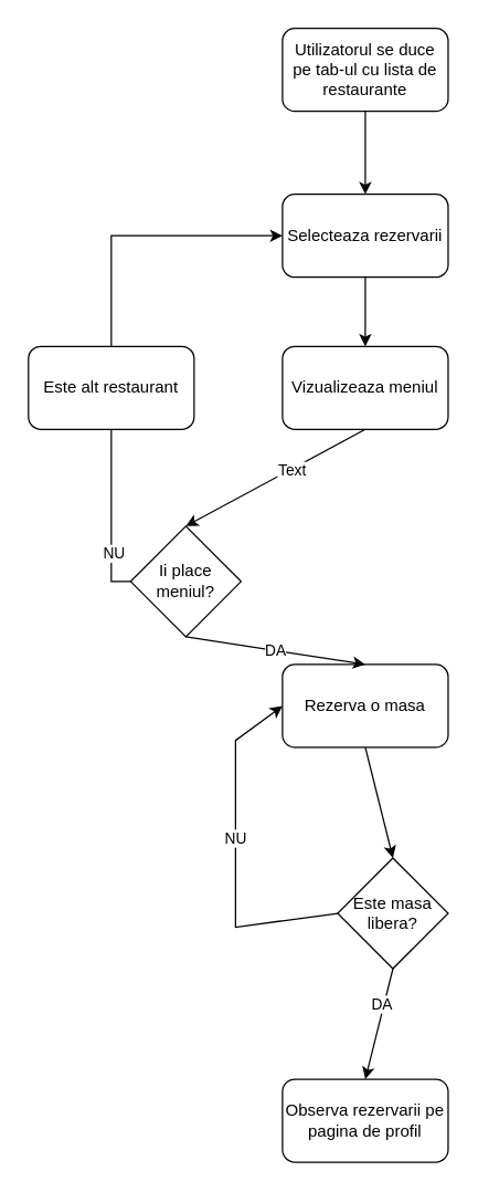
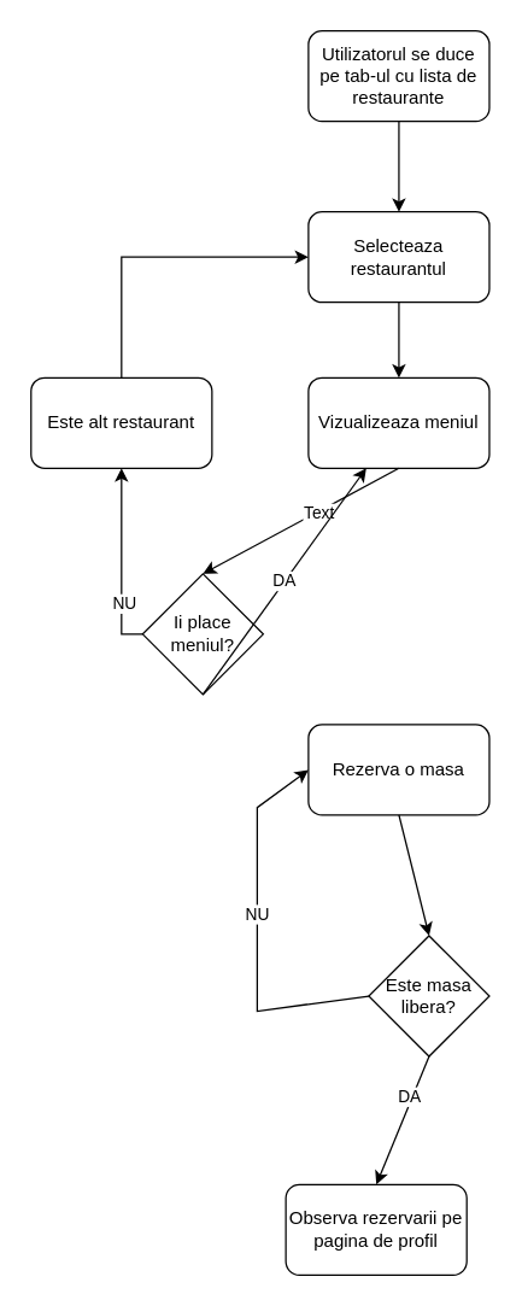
  <mxCell id="0" />
  <mxCell id="1" parent="0" />
  <mxCell id="2" value="Utilizatorul se duce pe tab-ul cu lista de restaurante" style="rounded=1;whiteSpace=wrap;html=1;" vertex="1" parent="1"><mxGeometry x="204" y="20" width="120" height="60" as="geometry" /></mxCell>
- <mxCell id="3" value="Selecteaza rezervarii" style="rounded=1;whiteSpace=wrap;html=1;" vertex="1" parent="1"><mxGeometry x="204" y="140" width="120" height="60" as="geometry" /></mxCell>
+ <mxCell id="3" value="Selecteaza restaurantul" style="rounded=1;whiteSpace=wrap;html=1;" vertex="1" parent="1"><mxGeometry x="204" y="140" width="120" height="60" as="geometry" /></mxCell>
  <mxCell id="4" value="Ii place meniul?" style="rhombus;whiteSpace=wrap;html=1;" vertex="1" parent="1"><mxGeometry x="94" y="380" width="80" height="80" as="geometry" /></mxCell>
  <mxCell id="5" value="Vizualizeaza meniul" style="rounded=1;whiteSpace=wrap;html=1;" vertex="1" parent="1"><mxGeometry x="204" y="250" width="120" height="60" as="geometry" /></mxCell>
  <mxCell id="6" value="Este masa libera?" style="rhombus;whiteSpace=wrap;html=1;" vertex="1" parent="1"><mxGeometry x="244" y="620" width="80" height="80" as="geometry" /></mxCell>
  <mxCell id="7" value="Rezerva o masa" style="rounded=1;whiteSpace=wrap;html=1;" vertex="1" parent="1"><mxGeometry x="204" y="480" width="120" height="60" as="geometry" /></mxCell>
- <mxCell id="8" value="Observa rezervarii pe pagina de profil" style="rounded=1;whiteSpace=wrap;html=1;" vertex="1" parent="1"><mxGeometry x="204" y="780" width="120" height="60" as="geometry" /></mxCell>
+ <mxCell id="8" value="Observa rezervarii pe pagina de profil" style="rounded=1;whiteSpace=wrap;html=1;" vertex="1" parent="1"><mxGeometry x="189" y="785" width="120" height="60" as="geometry" /></mxCell>
  <mxCell id="9" value="" style="endArrow=classic;html=1;rounded=0;exitX=0.5;exitY=1;exitDx=0;exitDy=0;entryX=0.5;entryY=0;entryDx=0;entryDy=0;" edge="1" parent="1" source="2" target="3"><mxGeometry width="50" height="50" relative="1" as="geometry"><mxPoint x="280" y="220" as="sourcePoint" /><mxPoint x="290" y="440" as="targetPoint" /></mxGeometry></mxCell>
  <mxCell id="10" value="" style="endArrow=classic;html=1;rounded=0;entryX=0.5;entryY=0;entryDx=0;entryDy=0;" edge="1" parent="1" target="5"><mxGeometry width="50" height="50" relative="1" as="geometry"><mxPoint x="264" y="200" as="sourcePoint" /><mxPoint x="274" y="150" as="targetPoint" /></mxGeometry></mxCell>
  <mxCell id="11" value="" style="endArrow=classic;html=1;rounded=0;entryX=0.5;entryY=0;entryDx=0;entryDy=0;" edge="1" parent="1" target="4"><mxGeometry width="50" height="50" relative="1" as="geometry"><mxPoint x="264" y="310" as="sourcePoint" /><mxPoint x="274" y="260" as="targetPoint" /></mxGeometry></mxCell>
  <mxCell id="12" value="Text" style="edgeLabel;html=1;align=center;verticalAlign=middle;resizable=0;points=[];" vertex="1" connectable="0" parent="11"><mxGeometry x="-0.171" y="1" relative="1" as="geometry"><mxPoint as="offset" /></mxGeometry></mxCell>
- <mxCell id="13" value="DA" style="endArrow=classic;html=1;rounded=0;entryX=0.5;entryY=0;entryDx=0;entryDy=0;exitX=0.5;exitY=1;exitDx=0;exitDy=0;" edge="1" parent="1" source="4" target="7"><mxGeometry width="50" height="50" relative="1" as="geometry"><mxPoint x="274" y="320" as="sourcePoint" /><mxPoint x="274" y="390" as="targetPoint" /></mxGeometry></mxCell>
+ <mxCell id="13" value="DA" style="endArrow=classic;html=1;rounded=0;exitX=0.5;exitY=1;exitDx=0;exitDy=0;" edge="1" parent="1" source="4" target="5"><mxGeometry width="50" height="50" relative="1" as="geometry"><mxPoint x="274" y="320" as="sourcePoint" /><mxPoint x="274" y="390" as="targetPoint" /></mxGeometry></mxCell>
  <mxCell id="14" value="" style="endArrow=classic;html=1;rounded=0;entryX=0.5;entryY=0;entryDx=0;entryDy=0;exitX=0.5;exitY=1;exitDx=0;exitDy=0;" edge="1" parent="1" source="7" target="6"><mxGeometry width="50" height="50" relative="1" as="geometry"><mxPoint x="270" y="560" as="sourcePoint" /><mxPoint x="274" y="515" as="targetPoint" /></mxGeometry></mxCell>
  <mxCell id="15" value="" style="endArrow=classic;html=1;rounded=0;entryX=0.5;entryY=0;entryDx=0;entryDy=0;exitX=0.5;exitY=1;exitDx=0;exitDy=0;" edge="1" parent="1" source="6" target="8"><mxGeometry width="50" height="50" relative="1" as="geometry"><mxPoint x="274" y="575" as="sourcePoint" /><mxPoint x="274" y="640" as="targetPoint" /></mxGeometry></mxCell>
  <mxCell id="16" value="DA" style="edgeLabel;html=1;align=center;verticalAlign=middle;resizable=0;points=[];" vertex="1" connectable="0" parent="15"><mxGeometry x="-0.343" y="-2" relative="1" as="geometry"><mxPoint as="offset" /></mxGeometry></mxCell>
  <mxCell id="17" value="" style="endArrow=classic;html=1;rounded=0;entryX=0;entryY=0.5;entryDx=0;entryDy=0;exitX=0;exitY=0.5;exitDx=0;exitDy=0;" edge="1" parent="1" source="6" target="7"><mxGeometry width="50" height="50" relative="1" as="geometry"><mxPoint x="274" y="720" as="sourcePoint" /><mxPoint x="274" y="790" as="targetPoint" /><Array as="points"><mxPoint x="170" y="670" /><mxPoint x="170" y="535" /></Array></mxGeometry></mxCell>
  <mxCell id="18" value="NU" style="edgeLabel;html=1;align=center;verticalAlign=middle;resizable=0;points=[];" vertex="1" connectable="0" parent="17"><mxGeometry x="0.103" y="1" relative="1" as="geometry"><mxPoint as="offset" /></mxGeometry></mxCell>
  <mxCell id="19" value="Este alt restaurant" style="rounded=1;whiteSpace=wrap;html=1;" vertex="1" parent="1"><mxGeometry x="20" y="250" width="120" height="60" as="geometry" /></mxCell>
- <mxCell id="20" value="" style="endArrow=none;html=1;rounded=0;exitX=0;exitY=0.5;exitDx=0;exitDy=0;entryX=0.5;entryY=1;entryDx=0;entryDy=0;" edge="1" parent="1" source="4" target="19"><mxGeometry width="50" height="50" relative="1" as="geometry"><mxPoint x="240" y="490" as="sourcePoint" /><mxPoint x="90" y="420" as="targetPoint" /><Array as="points"><mxPoint x="80" y="420" /></Array></mxGeometry></mxCell>
+ <mxCell id="20" value="" style="endArrow=classic;html=1;rounded=0;exitX=0;exitY=0.5;exitDx=0;exitDy=0;entryX=0.5;entryY=1;entryDx=0;entryDy=0;" edge="1" parent="1" source="4" target="19"><mxGeometry width="50" height="50" relative="1" as="geometry"><mxPoint x="240" y="490" as="sourcePoint" /><mxPoint x="90" y="420" as="targetPoint" /><Array as="points"><mxPoint x="80" y="420" /></Array></mxGeometry></mxCell>
  <mxCell id="21" value="NU" style="edgeLabel;html=1;align=center;verticalAlign=middle;resizable=0;points=[];" vertex="1" connectable="0" parent="20"><mxGeometry x="-0.441" y="-1" relative="1" as="geometry"><mxPoint as="offset" /></mxGeometry></mxCell>
  <mxCell id="22" value="" style="endArrow=classic;html=1;rounded=0;exitX=0.5;exitY=0;exitDx=0;exitDy=0;entryX=0;entryY=0.5;entryDx=0;entryDy=0;" edge="1" parent="1" source="19" target="3"><mxGeometry width="50" height="50" relative="1" as="geometry"><mxPoint x="234" y="430" as="sourcePoint" /><mxPoint x="90" y="320" as="targetPoint" /><Array as="points"><mxPoint x="80" y="170" /></Array></mxGeometry></mxCell>
